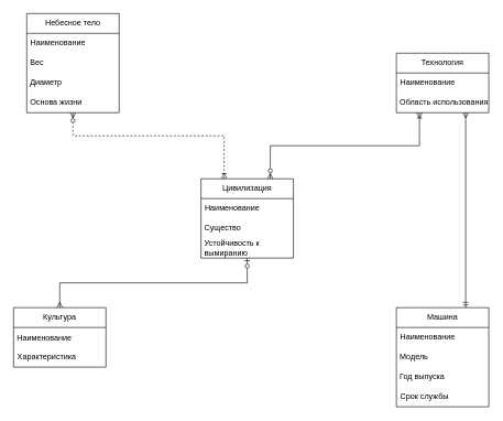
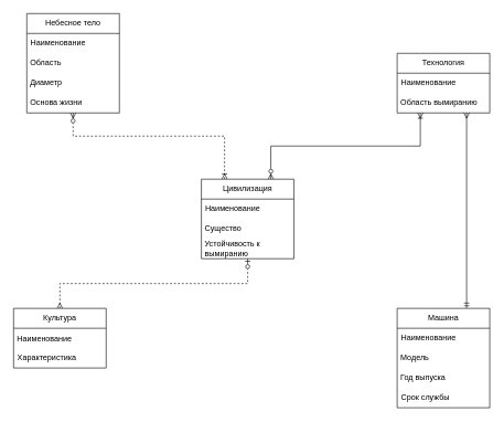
  <mxCell id="0" />
  <mxCell id="1" parent="0" />
  <mxCell id="2" style="edgeStyle=orthogonalEdgeStyle;rounded=0;orthogonalLoop=1;jettySize=auto;html=1;exitX=0.25;exitY=0;exitDx=0;exitDy=0;endArrow=ERzeroToMany;endFill=0;startArrow=ERoneToMany;startFill=0;entryX=0.5;entryY=1;entryDx=0;entryDy=0;dashed=1;" parent="1" source="3" target="11" edge="1"><mxGeometry relative="1" as="geometry"><mxPoint x="70" y="260" as="targetPoint" /><Array as="points"><mxPoint x="339" y="205" /><mxPoint x="110" y="205" /></Array></mxGeometry></mxCell>
  <mxCell id="3" value="Цивилизация" style="swimlane;fontStyle=0;childLayout=stackLayout;horizontal=1;startSize=30;horizontalStack=0;resizeParent=1;resizeParentMax=0;resizeLast=0;collapsible=1;marginBottom=0;whiteSpace=wrap;html=1;" parent="1" vertex="1"><mxGeometry x="304" y="270" width="140" height="120" as="geometry" /></mxCell>
  <mxCell id="4" value="Наименование" style="text;strokeColor=none;fillColor=none;align=left;verticalAlign=middle;spacingLeft=4;spacingRight=4;overflow=hidden;points=[[0,0.5],[1,0.5]];portConstraint=eastwest;rotatable=0;whiteSpace=wrap;html=1;" parent="3" vertex="1"><mxGeometry y="30" width="140" height="30" as="geometry" /></mxCell>
  <mxCell id="5" value="&amp;nbsp;Существо" style="text;html=1;align=left;verticalAlign=middle;whiteSpace=wrap;rounded=0;" parent="3" vertex="1"><mxGeometry y="60" width="140" height="30" as="geometry" /></mxCell>
  <mxCell id="6" value="&amp;nbsp;Устойчивость к&amp;nbsp; &amp;nbsp;вымиранию" style="text;html=1;align=left;verticalAlign=middle;whiteSpace=wrap;rounded=0;" parent="3" vertex="1"><mxGeometry y="90" width="140" height="30" as="geometry" /></mxCell>
  <mxCell id="7" value="Небесное тело" style="swimlane;fontStyle=0;childLayout=stackLayout;horizontal=1;startSize=30;horizontalStack=0;resizeParent=1;resizeParentMax=0;resizeLast=0;collapsible=1;marginBottom=0;whiteSpace=wrap;html=1;" parent="1" vertex="1"><mxGeometry x="40" y="20" width="140" height="150" as="geometry" /></mxCell>
  <mxCell id="8" value="Наименование" style="text;strokeColor=none;fillColor=none;align=left;verticalAlign=middle;spacingLeft=4;spacingRight=4;overflow=hidden;points=[[0,0.5],[1,0.5]];portConstraint=eastwest;rotatable=0;whiteSpace=wrap;html=1;" parent="7" vertex="1"><mxGeometry y="30" width="140" height="30" as="geometry" /></mxCell>
- <mxCell id="9" value="&amp;nbsp;Вес" style="text;html=1;align=left;verticalAlign=middle;whiteSpace=wrap;rounded=0;" parent="7" vertex="1"><mxGeometry y="60" width="140" height="30" as="geometry" /></mxCell>
+ <mxCell id="9" value="&amp;nbsp;Область" style="text;html=1;align=left;verticalAlign=middle;whiteSpace=wrap;rounded=0;" parent="7" vertex="1"><mxGeometry y="60" width="140" height="30" as="geometry" /></mxCell>
  <mxCell id="10" value="&amp;nbsp;Диаметр" style="text;html=1;align=left;verticalAlign=middle;whiteSpace=wrap;rounded=0;" parent="7" vertex="1"><mxGeometry y="90" width="140" height="30" as="geometry" /></mxCell>
  <mxCell id="11" value="&amp;nbsp;Основа жизни" style="text;html=1;align=left;verticalAlign=middle;whiteSpace=wrap;rounded=0;" vertex="1" parent="7"><mxGeometry y="120" width="140" height="30" as="geometry" /></mxCell>
  <mxCell id="12" value="Технология" style="swimlane;fontStyle=0;childLayout=stackLayout;horizontal=1;startSize=30;horizontalStack=0;resizeParent=1;resizeParentMax=0;resizeLast=0;collapsible=1;marginBottom=0;whiteSpace=wrap;html=1;" parent="1" vertex="1"><mxGeometry x="600" y="80" width="140" height="90" as="geometry" /></mxCell>
  <mxCell id="13" value="Наименование" style="text;strokeColor=none;fillColor=none;align=left;verticalAlign=middle;spacingLeft=4;spacingRight=4;overflow=hidden;points=[[0,0.5],[1,0.5]];portConstraint=eastwest;rotatable=0;whiteSpace=wrap;html=1;" parent="12" vertex="1"><mxGeometry y="30" width="140" height="30" as="geometry" /></mxCell>
- <mxCell id="14" value="&amp;nbsp;Область использования" style="text;html=1;align=left;verticalAlign=middle;whiteSpace=wrap;rounded=0;" parent="12" vertex="1"><mxGeometry y="60" width="140" height="30" as="geometry" /></mxCell>
- <mxCell id="15" style="edgeStyle=orthogonalEdgeStyle;rounded=0;orthogonalLoop=1;jettySize=auto;html=1;exitX=0.5;exitY=0;exitDx=0;exitDy=0;entryX=0.5;entryY=1;entryDx=0;entryDy=0;startArrow=ERmany;startFill=0;endArrow=ERzeroToOne;endFill=0;" parent="1" source="16" target="6" edge="1"><mxGeometry relative="1" as="geometry" /></mxCell>
+ <mxCell id="14" value="&amp;nbsp;Область вымиранию" style="text;html=1;align=left;verticalAlign=middle;whiteSpace=wrap;rounded=0;" parent="12" vertex="1"><mxGeometry y="60" width="140" height="30" as="geometry" /></mxCell>
+ <mxCell id="15" style="edgeStyle=orthogonalEdgeStyle;rounded=0;orthogonalLoop=1;jettySize=auto;html=1;exitX=0.5;exitY=0;exitDx=0;exitDy=0;entryX=0.5;entryY=1;entryDx=0;entryDy=0;startArrow=ERmany;startFill=0;endArrow=ERzeroToOne;endFill=0;dashed=1;" parent="1" source="16" target="6" edge="1"><mxGeometry relative="1" as="geometry" /></mxCell>
  <mxCell id="16" value="Культура" style="swimlane;fontStyle=0;childLayout=stackLayout;horizontal=1;startSize=30;horizontalStack=0;resizeParent=1;resizeParentMax=0;resizeLast=0;collapsible=1;marginBottom=0;whiteSpace=wrap;html=1;" parent="1" vertex="1"><mxGeometry x="20" y="465" width="140" height="90" as="geometry" /></mxCell>
  <mxCell id="17" value="&lt;font style=&quot;font-size: 12px;&quot;&gt;&amp;nbsp;Наименование&lt;/font&gt;" style="text;html=1;align=left;verticalAlign=middle;whiteSpace=wrap;rounded=0;fontSize=16;" parent="16" vertex="1"><mxGeometry y="30" width="140" height="30" as="geometry" /></mxCell>
  <mxCell id="18" value="Характеристика" style="text;strokeColor=none;fillColor=none;align=left;verticalAlign=middle;spacingLeft=4;spacingRight=4;overflow=hidden;points=[[0,0.5],[1,0.5]];portConstraint=eastwest;rotatable=0;whiteSpace=wrap;html=1;" parent="16" vertex="1"><mxGeometry y="60" width="140" height="30" as="geometry" /></mxCell>
  <mxCell id="19" style="edgeStyle=orthogonalEdgeStyle;rounded=0;orthogonalLoop=1;jettySize=auto;html=1;exitX=0.75;exitY=0;exitDx=0;exitDy=0;entryX=0.75;entryY=1;entryDx=0;entryDy=0;endArrow=ERmany;endFill=0;startArrow=ERmandOne;startFill=0;" parent="1" source="20" target="14" edge="1"><mxGeometry relative="1" as="geometry" /></mxCell>
  <mxCell id="20" value="Машина" style="swimlane;fontStyle=0;childLayout=stackLayout;horizontal=1;startSize=30;horizontalStack=0;resizeParent=1;resizeParentMax=0;resizeLast=0;collapsible=1;marginBottom=0;whiteSpace=wrap;html=1;" parent="1" vertex="1"><mxGeometry x="600" y="465" width="140" height="150" as="geometry" /></mxCell>
  <mxCell id="21" value="Наименование" style="text;strokeColor=none;fillColor=none;align=left;verticalAlign=middle;spacingLeft=4;spacingRight=4;overflow=hidden;points=[[0,0.5],[1,0.5]];portConstraint=eastwest;rotatable=0;whiteSpace=wrap;html=1;" parent="20" vertex="1"><mxGeometry y="30" width="140" height="30" as="geometry" /></mxCell>
  <mxCell id="22" value="&amp;nbsp;Модель" style="text;html=1;align=left;verticalAlign=middle;whiteSpace=wrap;rounded=0;" parent="20" vertex="1"><mxGeometry y="60" width="140" height="30" as="geometry" /></mxCell>
  <mxCell id="23" value="&amp;nbsp;Год выпуска" style="text;html=1;align=left;verticalAlign=middle;whiteSpace=wrap;rounded=0;" parent="20" vertex="1"><mxGeometry y="90" width="140" height="30" as="geometry" /></mxCell>
  <mxCell id="24" value="Срок службы" style="text;strokeColor=none;fillColor=none;align=left;verticalAlign=middle;spacingLeft=4;spacingRight=4;overflow=hidden;points=[[0,0.5],[1,0.5]];portConstraint=eastwest;rotatable=0;whiteSpace=wrap;html=1;" parent="20" vertex="1"><mxGeometry y="120" width="140" height="30" as="geometry" /></mxCell>
  <mxCell id="25" style="edgeStyle=orthogonalEdgeStyle;rounded=0;orthogonalLoop=1;jettySize=auto;html=1;exitX=0.25;exitY=1;exitDx=0;exitDy=0;entryX=0.75;entryY=0;entryDx=0;entryDy=0;endArrow=ERzeroToMany;endFill=0;startArrow=ERoneToMany;startFill=0;" parent="1" source="14" target="3" edge="1"><mxGeometry relative="1" as="geometry" /></mxCell>
